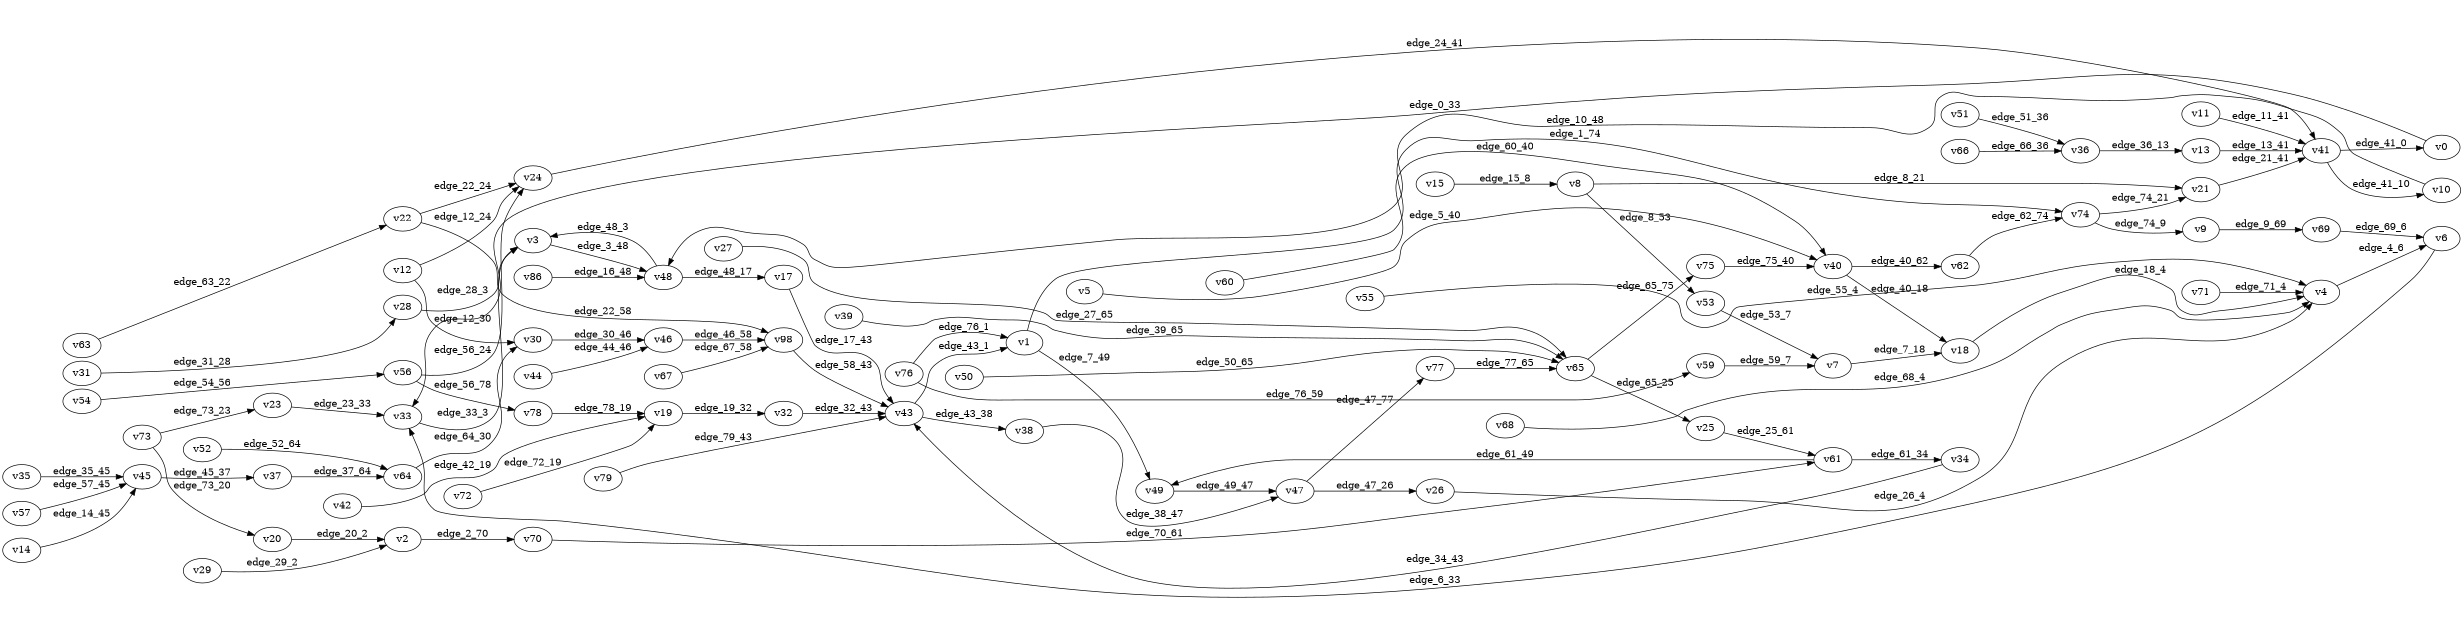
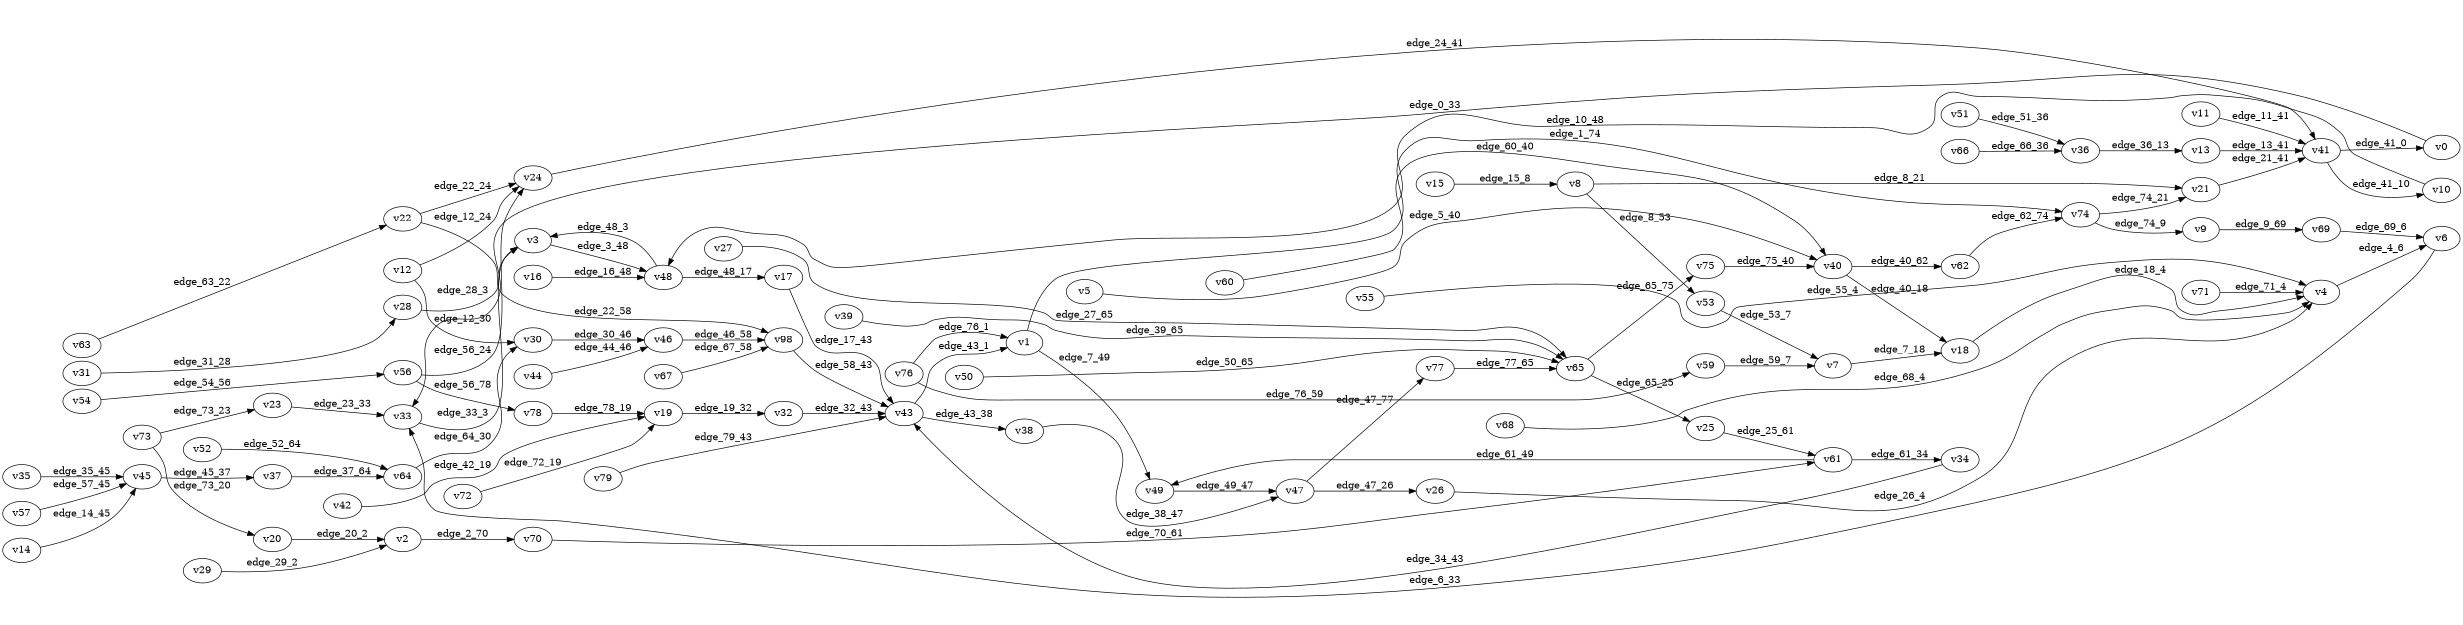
  digraph {
    rankdir=LR
    node [player=0]
    v33 [player=-1]
    v0
    v3
    v1 [player=1]
    v74 [player=-1]
    v49 [player=1]
    v21 [player=1]
    v9
    v2 [player=-1]
    v70
    v61 [player=-1]
    v48 [player=-1]
    v17
    v4 [player=-1]
    v6
    v40 [player=-1]
    v5
    v18 [player=1]
    v62
    v7 [player=-1]
    v47 [player=-1]
    v8 [player=-1]
    v53
    v41 [player=-1]
    v69 [player=-1]
    v10
    v11
    v12 [player=-1]
    v24
    v30 [player=1]
    v46 [player=-1]
    v13 [player=1]
    v14 [player=1]
    v45 [player=-1]
    v37 [player=1]
    v15
-   v16 [label=v86]
+   v16
    v43 [player=-1]
    v38
    v19 [player=-1]
    v32
    v20 [player=1]
    v22 [player=-1]
    n44 [label=v98 player=1]
    v23 [player=1]
    v25 [player=1]
    v34 [player=1]
    v26 [player=1]
    v27 [player=1]
    v65 [player=-1]
    v75 [player=1]
    v28 [player=-1]
    v29
    v31
    v35
    v36 [player=-1]
    v64 [player=-1]
    v77
    v39
    v42 [player=1]
    v44 [player=1]
    v50 [player=1]
    v51 [player=1]
    v52 [player=1]
    v54 [player=1]
    v56 [player=-1]
    v78 [player=1]
    v55 [player=1]
    v57
    v59 [player=1]
    v60 [player=1]
    v63
    v66
    v67 [player=-1]
    v68
    v71 [player=1]
    v72
    v73 [player=-1]
    v76 [player=-1]
    v79
    v33 -> v3 [label=edge_33_3 probability=1.000000]
    v0 -> v33 [discount=0.274273 label=edge_0_33 weight=-4.578596]
    v3 -> v48 [discount=0.823179 label=edge_3_48 weight=5.921590]
    v1 -> v74 [discount=0.622004 label=edge_1_74 weight=-8.105920]
    v1 -> v49 [label=edge_7_49 probability=0.672440]
    v74 -> v21 [label=edge_74_21 probability=0.632090]
    v74 -> v9 [label=edge_74_9 probability=0.367910]
    v49 -> v47 [discount=0.715802 label=edge_49_47 weight=7.471088]
    v21 -> v41 [discount=0.550037 label=edge_21_41 weight=-2.114756]
    v9 -> v69 [discount=0.134671 label=edge_9_69 weight=5.128291]
    v2 -> v70 [label=edge_2_70 probability=1.000000]
    v70 -> v61 [discount=0.526903 label=edge_70_61 weight=-8.290906]
    v61 -> v49 [label=edge_61_49 probability=0.630748]
    v61 -> v34 [label=edge_61_34 probability=0.369252]
    v48 -> v3 [label=edge_48_3 probability=0.612425]
    v48 -> v17 [label=edge_48_17 probability=0.387575]
    v17 -> v43 [discount=0.874912 label=edge_17_43 weight=-2.012305]
    v4 -> v6 [label=edge_4_6 probability=1.000000]
    v6 -> v33 [discount=0.276796 label=edge_6_33 weight=-3.420444]
    v40 -> v18 [label=edge_40_18 probability=0.349135]
    v40 -> v62 [label=edge_40_62 probability=0.650865]
    v5 -> v40 [discount=0.893915 label=edge_5_40 weight=-0.583353]
    v18 -> v4 [discount=0.225125 label=edge_18_4 weight=-3.042271]
    v62 -> v74 [discount=0.208439 label=edge_62_74 weight=-7.980378]
    v7 -> v18 [label=edge_7_18 probability=0.327560]
    v47 -> v26 [label=edge_47_26 probability=0.620881]
    v47 -> v77 [label=edge_47_77 probability=0.379119]
    v8 -> v21 [label=edge_8_21 probability=0.519588]
    v8 -> v53 [label=edge_8_53 probability=0.480412]
    v53 -> v7 [discount=0.192153 label=edge_53_7 weight=1.475885]
    v41 -> v0 [label=edge_41_0 probability=0.474789]
    v41 -> v10 [label=edge_41_10 probability=0.525211]
    v69 -> v6 [label=edge_69_6 probability=1.000000]
    v10 -> v48 [discount=0.752155 label=edge_10_48 weight=-6.130079]
    v11 -> v41 [discount=0.599265 label=edge_11_41 weight=1.195098]
    v12 -> v24 [label=edge_12_24 probability=0.461902]
    v12 -> v30 [label=edge_12_30 probability=0.538098]
    v24 -> v41 [discount=0.784995 label=edge_24_41 weight=-7.163143]
    v30 -> v46 [discount=0.716422 label=edge_30_46 weight=-7.011919]
    v46 -> n44 [label=edge_46_58 probability=1.000000]
    v13 -> v41 [discount=0.582791 label=edge_13_41 weight=5.472784]
    v14 -> v45 [discount=0.711308 label=edge_14_45 weight=-8.738083]
    v45 -> v37 [label=edge_45_37 probability=1.000000]
    v37 -> v64 [discount=0.608705 label=edge_37_64 weight=5.999173]
    v15 -> v8 [discount=0.687436 label=edge_15_8 weight=4.723741]
    v16 -> v48 [discount=0.855093 label=edge_16_48 weight=8.467630]
    v43 -> v1 [label=edge_43_1 probability=0.579713]
    v43 -> v38 [label=edge_43_38 probability=0.420287]
    v38 -> v47 [discount=0.655059 label=edge_38_47 weight=-2.565469]
    v19 -> v32 [label=edge_19_32 probability=1.000000]
    v32 -> v43 [discount=0.124220 label=edge_32_43 weight=4.866236]
    v20 -> v2 [discount=0.307207 label=edge_20_2 weight=8.843598]
    v22 -> v24 [label=edge_22_24 probability=0.607343]
    v22 -> n44 [label=edge_22_58 probability=0.392657]
    n44 -> v43 [discount=0.595739 label=edge_58_43 weight=-9.181451]
    v23 -> v33 [discount=0.447620 label=edge_23_33 weight=-3.943051]
    v25 -> v61 [discount=0.191406 label=edge_25_61 weight=-6.873382]
    v34 -> v43 [discount=0.458775 label=edge_34_43 weight=0.956932]
    v26 -> v4 [discount=0.704411 label=edge_26_4 weight=-1.496284]
    v27 -> v65 [discount=0.493786 label=edge_27_65 weight=-5.654640]
    v65 -> v25 [label=edge_65_25 probability=0.405966]
    v65 -> v75 [label=edge_65_75 probability=0.594034]
    v75 -> v40 [discount=0.391930 label=edge_75_40 weight=6.816166]
    v28 -> v3 [label=edge_28_3 probability=1.000000]
    v29 -> v2 [discount=0.524092 label=edge_29_2 weight=-7.196993]
    v31 -> v28 [discount=0.573729 label=edge_31_28 weight=-9.489247]
    v35 -> v45 [discount=0.457622 label=edge_35_45 weight=5.197335]
    v36 -> v13 [label=edge_36_13 probability=1.000000]
    v64 -> v30 [label=edge_64_30 probability=1.000000]
    v77 -> v65 [discount=0.862769 label=edge_77_65 weight=1.605993]
    v39 -> v65 [discount=0.459091 label=edge_39_65 weight=-4.027363]
    v42 -> v19 [discount=0.114211 label=edge_42_19 weight=0.395937]
    v44 -> v46 [discount=0.284091 label=edge_44_46 weight=1.461011]
    v50 -> v65 [discount=0.191728 label=edge_50_65 weight=-6.655341]
    v51 -> v36 [discount=0.737489 label=edge_51_36 weight=5.788248]
    v52 -> v64 [discount=0.648082 label=edge_52_64 weight=-7.247802]
    v54 -> v56 [discount=0.322879 label=edge_54_56 weight=-0.126227]
    v56 -> v24 [label=edge_56_24 probability=0.574488]
    v56 -> v78 [label=edge_56_78 probability=0.425512]
    v78 -> v19 [discount=0.639338 label=edge_78_19 weight=3.063476]
    v55 -> v4 [discount=0.767518 label=edge_55_4 weight=0.902397]
    v57 -> v45 [discount=0.732870 label=edge_57_45 weight=-3.457179]
    v59 -> v7 [discount=0.642995 label=edge_59_7 weight=8.143936]
    v60 -> v40 [discount=0.100173 label=edge_60_40 weight=-1.198205]
    v63 -> v22 [discount=0.398018 label=edge_63_22 weight=-2.861315]
    v66 -> v36 [discount=0.791846 label=edge_66_36 weight=5.987152]
    v67 -> n44 [label=edge_67_58 probability=1.000000]
    v68 -> v4 [discount=0.447800 label=edge_68_4 weight=-7.717667]
    v71 -> v4 [discount=0.189973 label=edge_71_4 weight=3.614738]
    v72 -> v19 [discount=0.431544 label=edge_72_19 weight=-6.974506]
    v73 -> v20 [label=edge_73_20 probability=0.561526]
    v73 -> v23 [label=edge_73_23 probability=0.438474]
    v76 -> v1 [label=edge_76_1 probability=0.520626]
    v76 -> v59 [label=edge_76_59 probability=0.479374]
    v79 -> v43 [discount=0.791542 label=edge_79_43 weight=-1.895111]
  }
